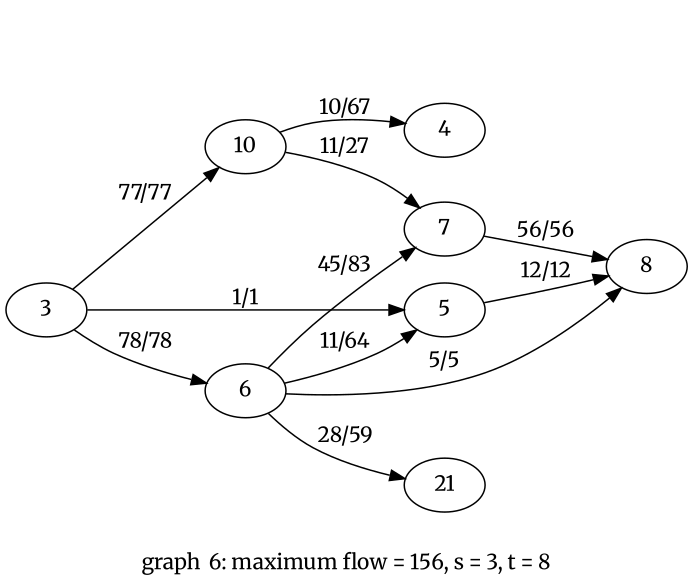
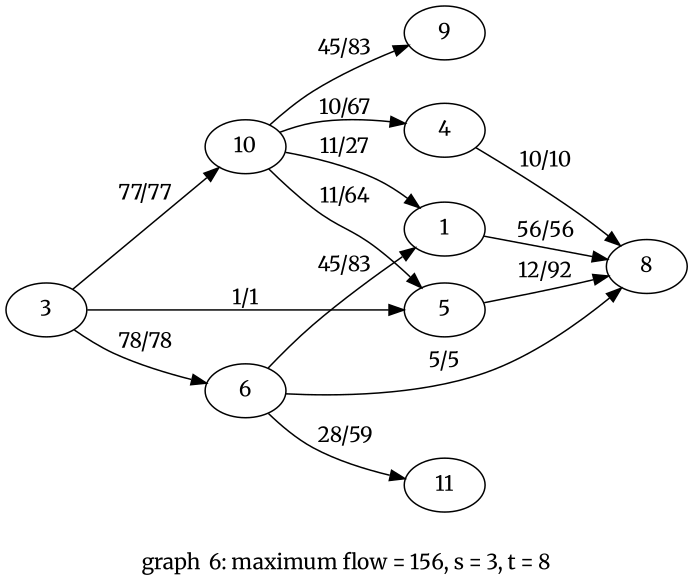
  digraph {
    fontname=Merriweather
    label="graph  6: maximum flow = 156, s = 3, t = 8"
    rankdir=LR
    node [fontname=Merriweather]
    edge [fontname=Merriweather]
-   1 [label=7]
+   1
    8
    3
    10
    5
    6
    4
-   11 [label=21]
+   9
+   11
    1 -> 8 [label=" 56/56 "]
    3 -> 10 [label=" 77/77 "]
    3 -> 5 [label=" 1/1 "]
    3 -> 6 [label=" 78/78 "]
    10 -> 1 [label=" 11/27 "]
-   6 -> 5 [label=" 11/64 "]
+   10 -> 5 [label=" 11/64 "]
    10 -> 4 [label=" 10/67 "]
-   5 -> 8 [label=" 12/12 "]
+   10 -> 9 [label=" 45/83 "]
+   5 -> 8 [label=" 12/92 "]
    6 -> 1 [label=" 45/83 "]
    6 -> 8 [label=" 5/5 "]
    6 -> 11 [label=" 28/59 "]
+   4 -> 8 [label=" 10/10 "]
  }
